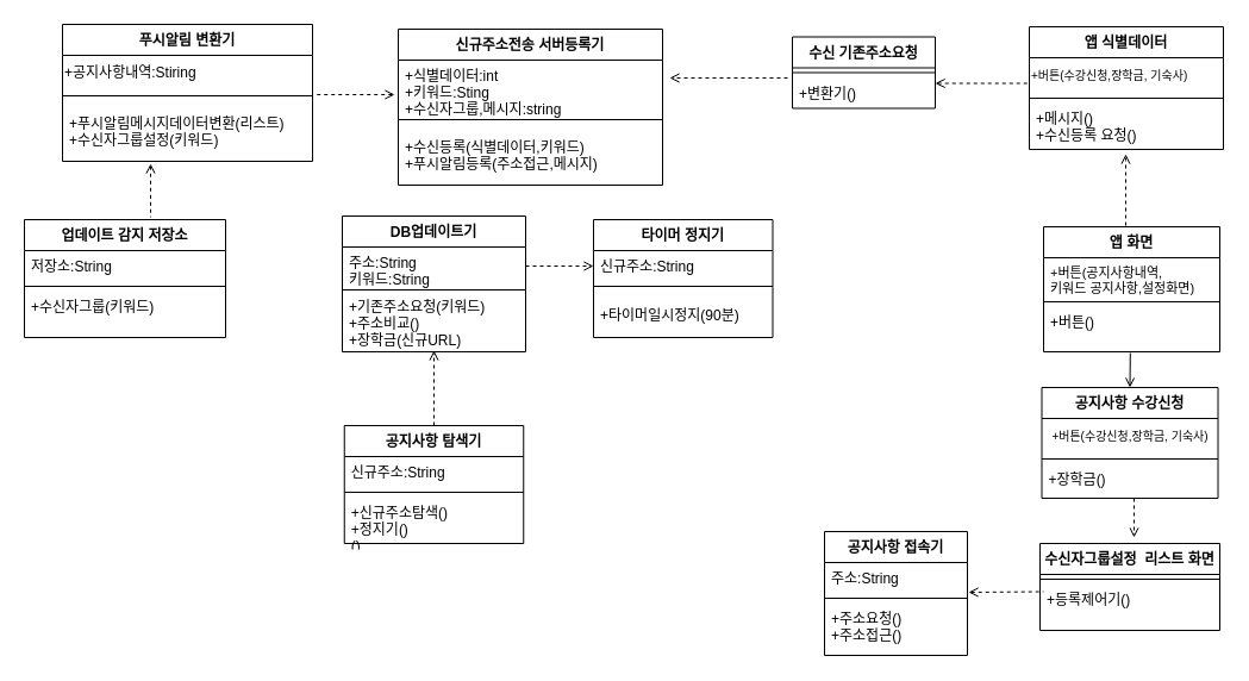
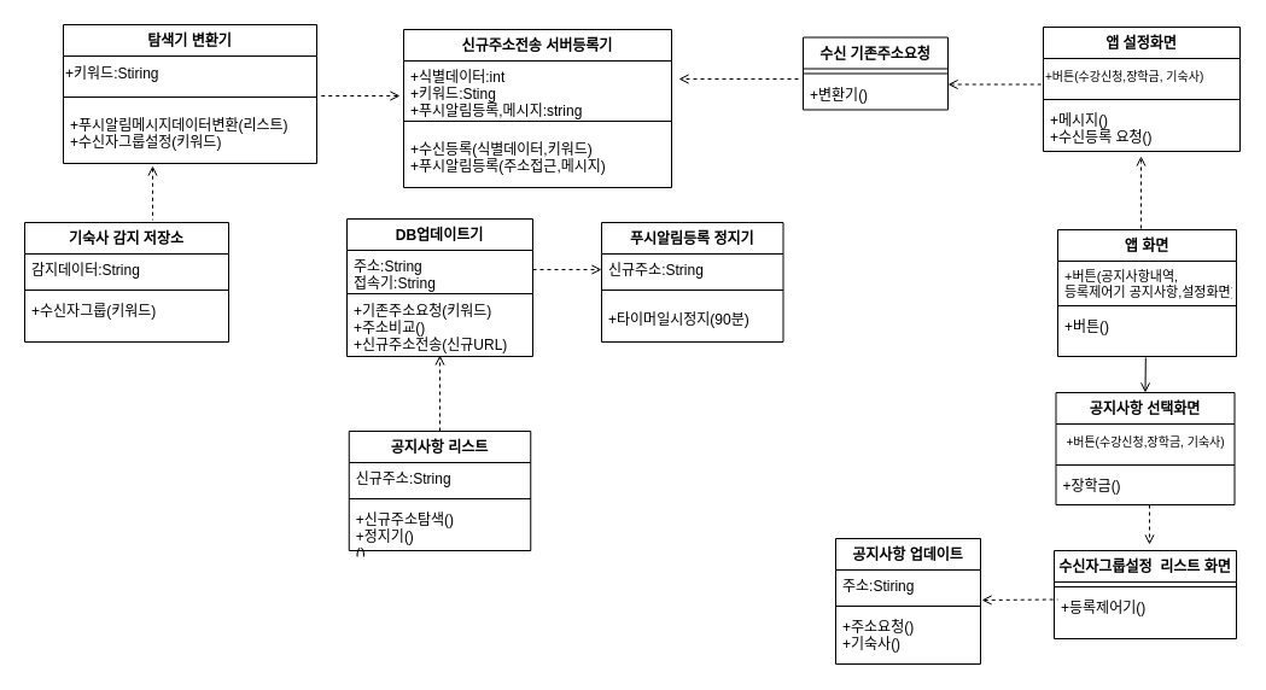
  <mxCell id="0" />
  <mxCell id="1" parent="0" />
  <mxCell id="2" value="신규주소전송 서버등록기" style="swimlane;fontStyle=1;align=center;verticalAlign=top;childLayout=stackLayout;horizontal=1;startSize=26;horizontalStack=0;resizeParent=1;resizeParentMax=0;resizeLast=0;collapsible=1;marginBottom=0;" parent="1" vertex="1"><mxGeometry x="334" y="24" width="222" height="131" as="geometry" /></mxCell>
- <mxCell id="3" value="+식별데이터:int&#10;+키워드:Sting&#10;+수신자그룹,메시지:string" style="text;strokeColor=none;fillColor=none;align=left;verticalAlign=top;spacingLeft=4;spacingRight=4;overflow=hidden;rotatable=0;points=[[0,0.5],[1,0.5]];portConstraint=eastwest;" parent="2" vertex="1"><mxGeometry y="26" width="222" height="46" as="geometry" /></mxCell>
+ <mxCell id="3" value="+식별데이터:int&#10;+키워드:Sting&#10;+푸시알림등록,메시지:string" style="text;strokeColor=none;fillColor=none;align=left;verticalAlign=top;spacingLeft=4;spacingRight=4;overflow=hidden;rotatable=0;points=[[0,0.5],[1,0.5]];portConstraint=eastwest;" parent="2" vertex="1"><mxGeometry y="26" width="222" height="46" as="geometry" /></mxCell>
  <mxCell id="4" value="" style="line;strokeWidth=1;fillColor=none;align=left;verticalAlign=middle;spacingTop=-1;spacingLeft=3;spacingRight=3;rotatable=0;labelPosition=right;points=[];portConstraint=eastwest;" parent="2" vertex="1"><mxGeometry y="72" width="222" height="8" as="geometry" /></mxCell>
  <mxCell id="5" value="+수신등록(식별데이터,키워드)&#10;+푸시알림등록(주소접근,메시지)" style="text;strokeColor=none;fillColor=none;align=left;verticalAlign=middle;spacingLeft=4;spacingRight=4;overflow=hidden;rotatable=0;points=[[0,0.5],[1,0.5]];portConstraint=eastwest;" parent="2" vertex="1"><mxGeometry y="80" width="222" height="51" as="geometry" /></mxCell>
  <mxCell id="6" value="DB업데이트기" style="swimlane;fontStyle=1;align=center;verticalAlign=top;childLayout=stackLayout;horizontal=1;startSize=26;horizontalStack=0;resizeParent=1;resizeParentMax=0;resizeLast=0;collapsible=1;marginBottom=0;" parent="1" vertex="1"><mxGeometry x="287" y="181" width="154" height="114" as="geometry" /></mxCell>
- <mxCell id="7" value="주소:String&#10;키워드:String" style="text;strokeColor=none;fillColor=none;align=left;verticalAlign=top;spacingLeft=4;spacingRight=4;overflow=hidden;rotatable=0;points=[[0,0.5],[1,0.5]];portConstraint=eastwest;" parent="6" vertex="1"><mxGeometry y="26" width="154" height="32" as="geometry" /></mxCell>
+ <mxCell id="7" value="주소:String&#10;접속기:String" style="text;strokeColor=none;fillColor=none;align=left;verticalAlign=top;spacingLeft=4;spacingRight=4;overflow=hidden;rotatable=0;points=[[0,0.5],[1,0.5]];portConstraint=eastwest;" parent="6" vertex="1"><mxGeometry y="26" width="154" height="32" as="geometry" /></mxCell>
  <mxCell id="8" value="" style="line;strokeWidth=1;fillColor=none;align=left;verticalAlign=middle;spacingTop=-1;spacingLeft=3;spacingRight=3;rotatable=0;labelPosition=right;points=[];portConstraint=eastwest;" parent="6" vertex="1"><mxGeometry y="58" width="154" height="8" as="geometry" /></mxCell>
- <mxCell id="9" value="+기존주소요청(키워드)&#10;+주소비교()&#10;+장학금(신규URL)" style="text;strokeColor=none;fillColor=none;align=left;verticalAlign=middle;spacingLeft=4;spacingRight=4;overflow=hidden;rotatable=0;points=[[0,0.5],[1,0.5]];portConstraint=eastwest;" parent="6" vertex="1"><mxGeometry y="66" width="154" height="48" as="geometry" /></mxCell>
- <mxCell id="10" value="공지사항 탐색기" style="swimlane;fontStyle=1;align=center;verticalAlign=top;childLayout=stackLayout;horizontal=1;startSize=26;horizontalStack=0;resizeParent=1;resizeParentMax=0;resizeLast=0;collapsible=1;marginBottom=0;" parent="1" vertex="1"><mxGeometry x="288.75" y="357" width="150.5" height="99" as="geometry" /></mxCell>
+ <mxCell id="9" value="+기존주소요청(키워드)&#10;+주소비교()&#10;+신규주소전송(신규URL)" style="text;strokeColor=none;fillColor=none;align=left;verticalAlign=middle;spacingLeft=4;spacingRight=4;overflow=hidden;rotatable=0;points=[[0,0.5],[1,0.5]];portConstraint=eastwest;" parent="6" vertex="1"><mxGeometry y="66" width="154" height="48" as="geometry" /></mxCell>
+ <mxCell id="10" value="공지사항 리스트" style="swimlane;fontStyle=1;align=center;verticalAlign=top;childLayout=stackLayout;horizontal=1;startSize=26;horizontalStack=0;resizeParent=1;resizeParentMax=0;resizeLast=0;collapsible=1;marginBottom=0;" parent="1" vertex="1"><mxGeometry x="288.75" y="357" width="150.5" height="99" as="geometry" /></mxCell>
  <mxCell id="11" value="신규주소:String" style="text;strokeColor=none;fillColor=none;align=left;verticalAlign=top;spacingLeft=4;spacingRight=4;overflow=hidden;rotatable=0;points=[[0,0.5],[1,0.5]];portConstraint=eastwest;" parent="10" vertex="1"><mxGeometry y="26" width="150.5" height="26" as="geometry" /></mxCell>
  <mxCell id="12" value="" style="line;strokeWidth=1;fillColor=none;align=left;verticalAlign=middle;spacingTop=-1;spacingLeft=3;spacingRight=3;rotatable=0;labelPosition=right;points=[];portConstraint=eastwest;" parent="10" vertex="1"><mxGeometry y="52" width="150.5" height="8" as="geometry" /></mxCell>
  <mxCell id="13" value="+신규주소탐색()&#10;+정지기()&#10;()" style="text;strokeColor=none;fillColor=none;align=left;verticalAlign=top;spacingLeft=4;spacingRight=4;overflow=hidden;rotatable=0;points=[[0,0.5],[1,0.5]];portConstraint=eastwest;" parent="10" vertex="1"><mxGeometry y="60" width="150.5" height="39" as="geometry" /></mxCell>
  <mxCell id="14" value="앱 화면" style="swimlane;fontStyle=1;align=center;verticalAlign=top;childLayout=stackLayout;horizontal=1;startSize=26;horizontalStack=0;resizeParent=1;resizeParentMax=0;resizeLast=0;collapsible=1;marginBottom=0;" parent="1" vertex="1"><mxGeometry x="876" y="190" width="148" height="105" as="geometry" /></mxCell>
- <mxCell id="15" value="+버튼(공지사항내역,&#10;키워드 공지사항,설정화면)" style="text;strokeColor=none;fillColor=none;align=left;verticalAlign=top;spacingLeft=4;spacingRight=4;overflow=hidden;rotatable=0;points=[[0,0.5],[1,0.5]];portConstraint=eastwest;fontSize=11;" parent="14" vertex="1"><mxGeometry y="26" width="148" height="33" as="geometry" /></mxCell>
+ <mxCell id="15" value="+버튼(공지사항내역,&#10;등록제어기 공지사항,설정화면)" style="text;strokeColor=none;fillColor=none;align=left;verticalAlign=top;spacingLeft=4;spacingRight=4;overflow=hidden;rotatable=0;points=[[0,0.5],[1,0.5]];portConstraint=eastwest;fontSize=11;" parent="14" vertex="1"><mxGeometry y="26" width="148" height="33" as="geometry" /></mxCell>
  <mxCell id="16" value="" style="line;strokeWidth=1;fillColor=none;align=left;verticalAlign=middle;spacingTop=-1;spacingLeft=3;spacingRight=3;rotatable=0;labelPosition=right;points=[];portConstraint=eastwest;" parent="14" vertex="1"><mxGeometry y="59" width="148" height="8" as="geometry" /></mxCell>
  <mxCell id="17" value="+버튼()&#10;" style="text;strokeColor=none;fillColor=none;align=left;verticalAlign=top;spacingLeft=4;spacingRight=4;overflow=hidden;rotatable=0;points=[[0,0.5],[1,0.5]];portConstraint=eastwest;" parent="14" vertex="1"><mxGeometry y="67" width="148" height="38" as="geometry" /></mxCell>
- <mxCell id="18" value="공지사항 접속기" style="swimlane;fontStyle=1;align=center;verticalAlign=top;childLayout=stackLayout;horizontal=1;startSize=26;horizontalStack=0;resizeParent=1;resizeParentMax=0;resizeLast=0;collapsible=1;marginBottom=0;" parent="1" vertex="1"><mxGeometry x="692" y="446" width="120" height="104" as="geometry" /></mxCell>
- <mxCell id="19" value="주소:String" style="text;strokeColor=none;fillColor=none;align=left;verticalAlign=top;spacingLeft=4;spacingRight=4;overflow=hidden;rotatable=0;points=[[0,0.5],[1,0.5]];portConstraint=eastwest;" parent="18" vertex="1"><mxGeometry y="26" width="120" height="26" as="geometry" /></mxCell>
+ <mxCell id="18" value="공지사항 업데이트" style="swimlane;fontStyle=1;align=center;verticalAlign=top;childLayout=stackLayout;horizontal=1;startSize=26;horizontalStack=0;resizeParent=1;resizeParentMax=0;resizeLast=0;collapsible=1;marginBottom=0;" parent="1" vertex="1"><mxGeometry x="692" y="446" width="120" height="104" as="geometry" /></mxCell>
+ <mxCell id="19" value="주소:Stiring" style="text;strokeColor=none;fillColor=none;align=left;verticalAlign=top;spacingLeft=4;spacingRight=4;overflow=hidden;rotatable=0;points=[[0,0.5],[1,0.5]];portConstraint=eastwest;" parent="18" vertex="1"><mxGeometry y="26" width="120" height="26" as="geometry" /></mxCell>
  <mxCell id="20" value="" style="line;strokeWidth=1;fillColor=none;align=left;verticalAlign=middle;spacingTop=-1;spacingLeft=3;spacingRight=3;rotatable=0;labelPosition=right;points=[];portConstraint=eastwest;" parent="18" vertex="1"><mxGeometry y="52" width="120" height="8" as="geometry" /></mxCell>
- <mxCell id="21" value="+주소요청()&#10;+주소접근()" style="text;strokeColor=none;fillColor=none;align=left;verticalAlign=top;spacingLeft=4;spacingRight=4;overflow=hidden;rotatable=0;points=[[0,0.5],[1,0.5]];portConstraint=eastwest;" parent="18" vertex="1"><mxGeometry y="60" width="120" height="44" as="geometry" /></mxCell>
- <mxCell id="22" value="앱 식별데이터" style="swimlane;fontStyle=1;align=center;verticalAlign=top;childLayout=stackLayout;horizontal=1;startSize=26;horizontalStack=0;resizeParent=1;resizeParentMax=0;resizeLast=0;collapsible=1;marginBottom=0;" parent="1" vertex="1"><mxGeometry x="864" y="22" width="163" height="103" as="geometry" /></mxCell>
+ <mxCell id="21" value="+주소요청()&#10;+기숙사()" style="text;strokeColor=none;fillColor=none;align=left;verticalAlign=top;spacingLeft=4;spacingRight=4;overflow=hidden;rotatable=0;points=[[0,0.5],[1,0.5]];portConstraint=eastwest;" parent="18" vertex="1"><mxGeometry y="60" width="120" height="44" as="geometry" /></mxCell>
+ <mxCell id="22" value="앱 설정화면" style="swimlane;fontStyle=1;align=center;verticalAlign=top;childLayout=stackLayout;horizontal=1;startSize=26;horizontalStack=0;resizeParent=1;resizeParentMax=0;resizeLast=0;collapsible=1;marginBottom=0;" parent="1" vertex="1"><mxGeometry x="864" y="22" width="163" height="103" as="geometry" /></mxCell>
  <mxCell id="23" value="+버튼(수강신청,장학금, 기숙사)" style="text;html=1;strokeColor=none;fillColor=none;align=left;verticalAlign=middle;whiteSpace=wrap;rounded=0;fontSize=10;" parent="22" vertex="1"><mxGeometry y="26" width="163" height="30" as="geometry" /></mxCell>
  <mxCell id="24" value="" style="line;strokeWidth=1;fillColor=none;align=left;verticalAlign=middle;spacingTop=-1;spacingLeft=3;spacingRight=3;rotatable=0;labelPosition=right;points=[];portConstraint=eastwest;" parent="22" vertex="1"><mxGeometry y="56" width="163" height="8" as="geometry" /></mxCell>
  <mxCell id="25" value="+메시지()&#10;+수신등록 요청()" style="text;strokeColor=none;fillColor=none;align=left;verticalAlign=middle;spacingLeft=4;spacingRight=4;overflow=hidden;rotatable=0;points=[[0,0.5],[1,0.5]];portConstraint=eastwest;" parent="22" vertex="1"><mxGeometry y="64" width="163" height="39" as="geometry" /></mxCell>
  <mxCell id="26" value="수신 기존주소요청" style="swimlane;fontStyle=1;align=center;verticalAlign=top;childLayout=stackLayout;horizontal=1;startSize=26;horizontalStack=0;resizeParent=1;resizeParentMax=0;resizeLast=0;collapsible=1;marginBottom=0;" parent="1" vertex="1"><mxGeometry x="665" y="30.5" width="120" height="60" as="geometry" /></mxCell>
  <mxCell id="27" value="" style="line;strokeWidth=1;fillColor=none;align=left;verticalAlign=middle;spacingTop=-1;spacingLeft=3;spacingRight=3;rotatable=0;labelPosition=right;points=[];portConstraint=eastwest;" parent="26" vertex="1"><mxGeometry y="26" width="120" height="8" as="geometry" /></mxCell>
  <mxCell id="28" value="+변환기()" style="text;strokeColor=none;fillColor=none;align=left;verticalAlign=top;spacingLeft=4;spacingRight=4;overflow=hidden;rotatable=0;points=[[0,0.5],[1,0.5]];portConstraint=eastwest;" parent="26" vertex="1"><mxGeometry y="34" width="120" height="26" as="geometry" /></mxCell>
  <mxCell id="29" value="" style="endArrow=none;html=1;rounded=0;exitX=1;exitY=0.5;exitDx=0;exitDy=0;startArrow=open;entryX=1;entryY=0.5;entryDx=0;entryDy=0;endFill=0;startFill=0;dashed=1;" parent="26" edge="1"><mxGeometry width="50" height="50" relative="1" as="geometry"><mxPoint x="120" y="39" as="sourcePoint" /><mxPoint x="199" y="39" as="targetPoint" /></mxGeometry></mxCell>
  <mxCell id="30" value="" style="endArrow=open;html=1;rounded=0;exitX=0.5;exitY=0;exitDx=0;exitDy=0;endFill=0;dashed=1;" parent="1" edge="1"><mxGeometry width="50" height="50" relative="1" as="geometry"><mxPoint x="945" y="189" as="sourcePoint" /><mxPoint x="945" y="129" as="targetPoint" /><Array as="points"><mxPoint x="945" y="134" /></Array></mxGeometry></mxCell>
  <mxCell id="31" value="" style="endArrow=none;html=1;rounded=0;startArrow=open;startFill=0;dashed=1;" parent="1" edge="1"><mxGeometry width="50" height="50" relative="1" as="geometry"><mxPoint x="126" y="137" as="sourcePoint" /><mxPoint x="126" y="182" as="targetPoint" /></mxGeometry></mxCell>
  <mxCell id="32" value="" style="endArrow=none;html=1;rounded=0;startArrow=open;startFill=0;dashed=1;" parent="1" edge="1"><mxGeometry width="50" height="50" relative="1" as="geometry"><mxPoint x="331" y="79" as="sourcePoint" /><mxPoint x="263" y="79" as="targetPoint" /></mxGeometry></mxCell>
  <mxCell id="33" value="" style="endArrow=open;html=1;rounded=0;endFill=0;dashed=1;" parent="1" edge="1"><mxGeometry width="50" height="50" relative="1" as="geometry"><mxPoint x="661" y="65" as="sourcePoint" /><mxPoint x="562" y="65" as="targetPoint" /></mxGeometry></mxCell>
- <mxCell id="34" value="업데이트 감지 저장소" style="swimlane;fontStyle=1;align=center;verticalAlign=top;childLayout=stackLayout;horizontal=1;startSize=26;horizontalStack=0;resizeParent=1;resizeParentMax=0;resizeLast=0;collapsible=1;marginBottom=0;" parent="1" vertex="1"><mxGeometry x="20" y="184" width="169" height="99" as="geometry" /></mxCell>
- <mxCell id="35" value="저장소:String" style="text;strokeColor=none;fillColor=none;align=left;verticalAlign=top;spacingLeft=4;spacingRight=4;overflow=hidden;rotatable=0;points=[[0,0.5],[1,0.5]];portConstraint=eastwest;" parent="34" vertex="1"><mxGeometry y="26" width="169" height="26" as="geometry" /></mxCell>
+ <mxCell id="34" value="기숙사 감지 저장소" style="swimlane;fontStyle=1;align=center;verticalAlign=top;childLayout=stackLayout;horizontal=1;startSize=26;horizontalStack=0;resizeParent=1;resizeParentMax=0;resizeLast=0;collapsible=1;marginBottom=0;" parent="1" vertex="1"><mxGeometry x="20" y="184" width="169" height="99" as="geometry" /></mxCell>
+ <mxCell id="35" value="감지데이터:String" style="text;strokeColor=none;fillColor=none;align=left;verticalAlign=top;spacingLeft=4;spacingRight=4;overflow=hidden;rotatable=0;points=[[0,0.5],[1,0.5]];portConstraint=eastwest;" parent="34" vertex="1"><mxGeometry y="26" width="169" height="26" as="geometry" /></mxCell>
  <mxCell id="36" value="" style="line;strokeWidth=1;fillColor=none;align=left;verticalAlign=middle;spacingTop=-1;spacingLeft=3;spacingRight=3;rotatable=0;labelPosition=right;points=[];portConstraint=eastwest;" parent="34" vertex="1"><mxGeometry y="52" width="169" height="8" as="geometry" /></mxCell>
  <mxCell id="37" value="+수신자그룹(키워드)" style="text;strokeColor=none;fillColor=none;align=left;verticalAlign=top;spacingLeft=4;spacingRight=4;overflow=hidden;rotatable=0;points=[[0,0.5],[1,0.5]];portConstraint=eastwest;" parent="34" vertex="1"><mxGeometry y="60" width="169" height="39" as="geometry" /></mxCell>
  <mxCell id="38" value="" style="endArrow=none;html=1;rounded=0;entryX=0;entryY=0.5;entryDx=0;entryDy=0;dashed=1;startArrow=open;startFill=0;" parent="1" edge="1"><mxGeometry width="50" height="50" relative="1" as="geometry"><mxPoint x="813" y="497" as="sourcePoint" /><mxPoint x="876" y="496.5" as="targetPoint" /></mxGeometry></mxCell>
- <mxCell id="39" value="푸시알림 변환기" style="swimlane;fontStyle=1;align=center;verticalAlign=top;childLayout=stackLayout;horizontal=1;startSize=26;horizontalStack=0;resizeParent=1;resizeParentMax=0;resizeLast=0;collapsible=1;marginBottom=0;" parent="1" vertex="1"><mxGeometry x="52" y="20" width="210" height="115" as="geometry" /></mxCell>
- <mxCell id="40" value="+공지사항내역:Stiring" style="text;html=1;strokeColor=none;fillColor=none;align=left;verticalAlign=middle;whiteSpace=wrap;rounded=0;" parent="39" vertex="1"><mxGeometry y="26" width="210" height="30" as="geometry" /></mxCell>
+ <mxCell id="39" value="탐색기 변환기" style="swimlane;fontStyle=1;align=center;verticalAlign=top;childLayout=stackLayout;horizontal=1;startSize=26;horizontalStack=0;resizeParent=1;resizeParentMax=0;resizeLast=0;collapsible=1;marginBottom=0;" parent="1" vertex="1"><mxGeometry x="52" y="20" width="210" height="115" as="geometry" /></mxCell>
+ <mxCell id="40" value="+키워드:Stiring" style="text;html=1;strokeColor=none;fillColor=none;align=left;verticalAlign=middle;whiteSpace=wrap;rounded=0;" parent="39" vertex="1"><mxGeometry y="26" width="210" height="30" as="geometry" /></mxCell>
  <mxCell id="41" value="" style="line;strokeWidth=1;fillColor=none;align=left;verticalAlign=middle;spacingTop=-1;spacingLeft=3;spacingRight=3;rotatable=0;labelPosition=right;points=[];portConstraint=eastwest;" parent="39" vertex="1"><mxGeometry y="56" width="210" height="8" as="geometry" /></mxCell>
  <mxCell id="42" value="+푸시알림메시지데이터변환(리스트)&#10;+수신자그룹설정(키워드)" style="text;strokeColor=none;fillColor=none;align=left;verticalAlign=middle;spacingLeft=4;spacingRight=4;overflow=hidden;rotatable=0;points=[[0,0.5],[1,0.5]];portConstraint=eastwest;" parent="39" vertex="1"><mxGeometry y="64" width="210" height="51" as="geometry" /></mxCell>
  <mxCell id="43" value="" style="endArrow=open;html=1;rounded=0;entryX=0.5;entryY=0;entryDx=0;entryDy=0;dashed=1;endFill=0;exitX=0.5;exitY=0;exitDx=0;exitDy=0;" parent="1" source="10" edge="1"><mxGeometry width="50" height="50" relative="1" as="geometry"><mxPoint x="388" y="169" as="sourcePoint" /><mxPoint x="364" y="294" as="targetPoint" /><Array as="points"><mxPoint x="364" y="322" /></Array></mxGeometry></mxCell>
- <mxCell id="44" value="공지사항 수강신청" style="swimlane;fontStyle=1;align=center;verticalAlign=top;childLayout=stackLayout;horizontal=1;startSize=26;horizontalStack=0;resizeParent=1;resizeParentMax=0;resizeLast=0;collapsible=1;marginBottom=0;" parent="1" vertex="1"><mxGeometry x="874.5" y="325" width="148" height="93" as="geometry" /></mxCell>
+ <mxCell id="44" value="공지사항 선택화면" style="swimlane;fontStyle=1;align=center;verticalAlign=top;childLayout=stackLayout;horizontal=1;startSize=26;horizontalStack=0;resizeParent=1;resizeParentMax=0;resizeLast=0;collapsible=1;marginBottom=0;" parent="1" vertex="1"><mxGeometry x="874.5" y="325" width="148" height="93" as="geometry" /></mxCell>
  <mxCell id="45" value="+버튼(수강신청,장학금, 기숙사)" style="text;html=1;strokeColor=none;fillColor=none;align=center;verticalAlign=middle;whiteSpace=wrap;rounded=0;fontSize=10;" parent="44" vertex="1"><mxGeometry y="26" width="148" height="30" as="geometry" /></mxCell>
  <mxCell id="46" value="" style="line;strokeWidth=1;fillColor=none;align=left;verticalAlign=middle;spacingTop=-1;spacingLeft=3;spacingRight=3;rotatable=0;labelPosition=right;points=[];portConstraint=eastwest;" parent="44" vertex="1"><mxGeometry y="56" width="148" height="8" as="geometry" /></mxCell>
  <mxCell id="47" value="+장학금()&#10;" style="text;strokeColor=none;fillColor=none;align=left;verticalAlign=top;spacingLeft=4;spacingRight=4;overflow=hidden;rotatable=0;points=[[0,0.5],[1,0.5]];portConstraint=eastwest;" parent="44" vertex="1"><mxGeometry y="64" width="148" height="29" as="geometry" /></mxCell>
  <mxCell id="48" value="수신자그룹설정  리스트 화면" style="swimlane;fontStyle=1;align=center;verticalAlign=top;childLayout=stackLayout;horizontal=1;startSize=26;horizontalStack=0;resizeParent=1;resizeParentMax=0;resizeLast=0;collapsible=1;marginBottom=0;" parent="1" vertex="1"><mxGeometry x="873" y="456" width="151" height="73" as="geometry" /></mxCell>
  <mxCell id="49" value="" style="line;strokeWidth=1;fillColor=none;align=left;verticalAlign=middle;spacingTop=-1;spacingLeft=3;spacingRight=3;rotatable=0;labelPosition=right;points=[];portConstraint=eastwest;" parent="48" vertex="1"><mxGeometry y="26" width="151" height="8" as="geometry" /></mxCell>
  <mxCell id="50" value="+등록제어기()" style="text;strokeColor=none;fillColor=none;align=left;verticalAlign=top;spacingLeft=4;spacingRight=4;overflow=hidden;rotatable=0;points=[[0,0.5],[1,0.5]];portConstraint=eastwest;" parent="48" vertex="1"><mxGeometry y="34" width="151" height="39" as="geometry" /></mxCell>
  <mxCell id="51" value="" style="endArrow=open;dashed=1;html=1;strokeWidth=1;rounded=0;endFill=0;" parent="1" edge="1"><mxGeometry width="50" height="50" relative="1" as="geometry"><mxPoint x="952" y="418" as="sourcePoint" /><mxPoint x="952" y="451" as="targetPoint" /></mxGeometry></mxCell>
  <mxCell id="52" value="" style="endArrow=open;dashed=0;html=1;strokeWidth=1;rounded=0;entryX=0.5;entryY=0;entryDx=0;entryDy=0;exitX=0.492;exitY=1.026;exitDx=0;exitDy=0;endFill=0;exitPerimeter=0;" parent="1" source="17" target="44" edge="1"><mxGeometry width="50" height="50" relative="1" as="geometry"><mxPoint x="577" y="312" as="sourcePoint" /><mxPoint x="527" y="362" as="targetPoint" /></mxGeometry></mxCell>
- <mxCell id="53" value="타이머 정지기" style="swimlane;fontStyle=1;align=center;verticalAlign=top;childLayout=stackLayout;horizontal=1;startSize=26;horizontalStack=0;resizeParent=1;resizeParentMax=0;resizeLast=0;collapsible=1;marginBottom=0;" parent="1" vertex="1"><mxGeometry x="498" y="184" width="150.5" height="99" as="geometry" /></mxCell>
+ <mxCell id="53" value="푸시알림등록 정지기" style="swimlane;fontStyle=1;align=center;verticalAlign=top;childLayout=stackLayout;horizontal=1;startSize=26;horizontalStack=0;resizeParent=1;resizeParentMax=0;resizeLast=0;collapsible=1;marginBottom=0;" parent="1" vertex="1"><mxGeometry x="498" y="184" width="150.5" height="99" as="geometry" /></mxCell>
  <mxCell id="54" value="신규주소:String" style="text;strokeColor=none;fillColor=none;align=left;verticalAlign=top;spacingLeft=4;spacingRight=4;overflow=hidden;rotatable=0;points=[[0,0.5],[1,0.5]];portConstraint=eastwest;" parent="53" vertex="1"><mxGeometry y="26" width="150.5" height="26" as="geometry" /></mxCell>
  <mxCell id="55" value="" style="line;strokeWidth=1;fillColor=none;align=left;verticalAlign=middle;spacingTop=-1;spacingLeft=3;spacingRight=3;rotatable=0;labelPosition=right;points=[];portConstraint=eastwest;" parent="53" vertex="1"><mxGeometry y="52" width="150.5" height="8" as="geometry" /></mxCell>
  <mxCell id="56" value="+타이머일시정지(90분)" style="text;strokeColor=none;fillColor=none;align=left;verticalAlign=middle;spacingLeft=4;spacingRight=4;overflow=hidden;rotatable=0;points=[[0,0.5],[1,0.5]];portConstraint=eastwest;" parent="53" vertex="1"><mxGeometry y="60" width="150.5" height="39" as="geometry" /></mxCell>
  <mxCell id="57" value="" style="endArrow=open;dashed=1;html=1;rounded=0;fontSize=10;strokeWidth=1;entryX=0;entryY=0.5;entryDx=0;entryDy=0;exitX=1;exitY=0.5;exitDx=0;exitDy=0;endFill=0;" parent="1" source="7" target="54" edge="1"><mxGeometry width="50" height="50" relative="1" as="geometry"><mxPoint x="524" y="281" as="sourcePoint" /><mxPoint x="574" y="231" as="targetPoint" /></mxGeometry></mxCell>
